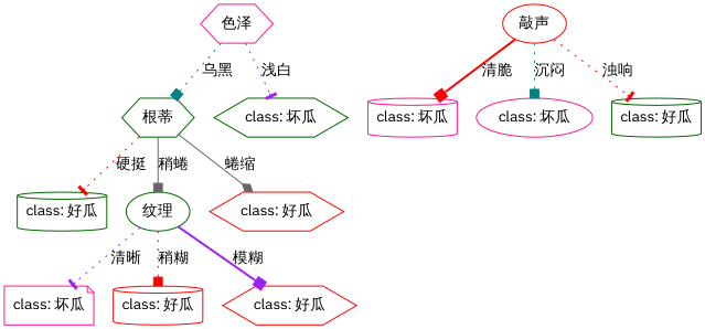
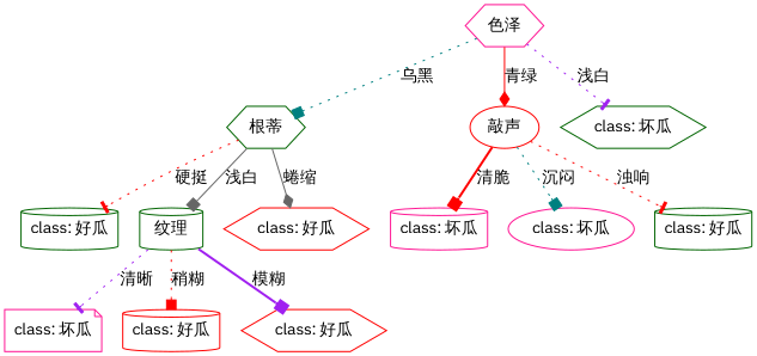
  digraph {
    fontname="IBM Plex Sans"
    node [color=darkgreen fontname="IBM Plex Sans" shape=hexagon]
    edge [arrowhead=box color=red fontname="IBM Plex Sans" style=dotted]
    n1 [color=deeppink label="色泽"]
    n2 [label="根蒂"]
    n3 [color=red label="敲声" shape=ellipse]
    n4 [label="class: 坏瓜"]
    n5 [label="class: 好瓜" shape=cylinder]
-   n6 [label="纹理" shape=ellipse]
+   n6 [label="纹理" shape=cylinder]
    n7 [color=red label="class: 好瓜"]
    n8 [color=deeppink label="class: 坏瓜" shape=cylinder]
    n9 [color=deeppink label="class: 坏瓜" shape=ellipse]
    n10 [label="class: 好瓜" shape=cylinder]
    n11 [color=deeppink label="class: 坏瓜" shape=note]
    n12 [color=red label="class: 好瓜" shape=cylinder]
    n13 [color=red label="class: 好瓜"]
    n1 -> n2 [color=teal label="乌黑"]
+   n1 -> n3 [arrowhead=diamond label="青绿" style=solid]
    n1 -> n4 [arrowhead=tee color=purple label="浅白"]
    n2 -> n5 [arrowhead=tee label="硬挺"]
-   n2 -> n6 [color=gray40 label="稍蜷" style=solid]
+   n2 -> n6 [color=gray40 label="浅白" style=solid]
    n2 -> n7 [arrowhead=diamond color=gray40 label="蜷缩" style=solid]
    n3 -> n8 [label="清脆" style=bold]
    n3 -> n9 [color=teal label="沉闷"]
    n3 -> n10 [arrowhead=tee label="浊响"]
    n6 -> n11 [arrowhead=tee color=purple label="清晰"]
    n6 -> n12 [label="稍糊"]
    n6 -> n13 [color=purple label="模糊" style=bold]
  }
